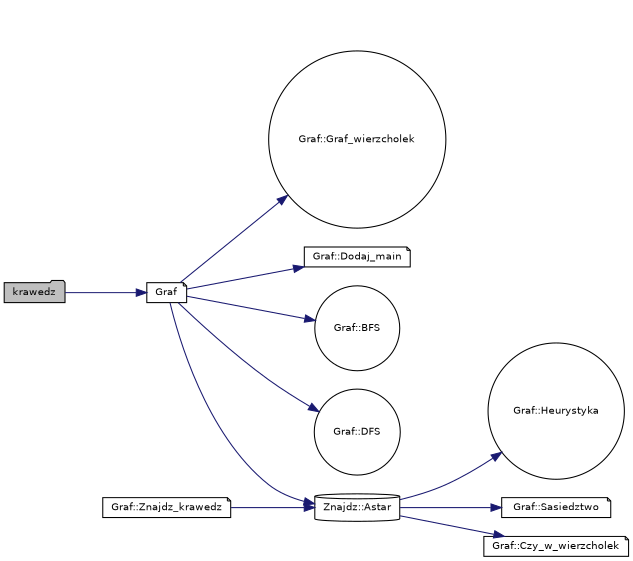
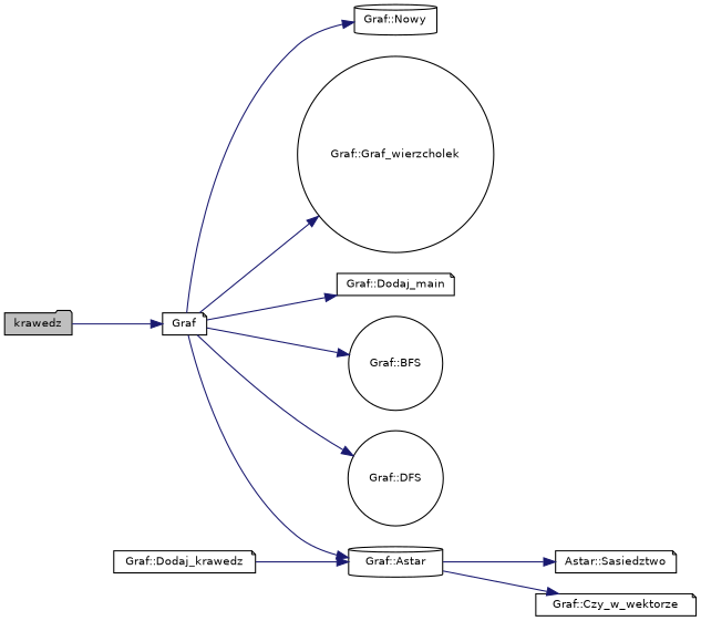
  digraph {
    rankdir=LR
    node [color=black fillcolor=white fontname=Helvetica fontsize=10 shape=note style=filled]
    edge [color=midnightblue fontname=Helvetica fontsize=10 labelfontname=Helvetica labelfontsize=10 style=solid]
    n1 [fillcolor=grey75 fontcolor=black height=0.2 label=krawedz shape=folder width=0.4]
    n2 [height=0.2 label=Graf width=0.4]
+   n3 [height=0.2 label="Graf::Nowy" shape=cylinder width=0.4]
    n4 [height=0.2 label="Graf::Graf_wierzcholek" shape=circle width=0.4]
    n5 [height=0.2 label="Graf::Dodaj_main" width=0.4]
-   n6 [height=0.2 label="Znajdz::Astar" shape=cylinder width=0.4]
+   n6 [height=0.2 label="Graf::Astar" shape=cylinder width=0.4]
    n7 [height=0.2 label="Graf::BFS" shape=circle width=0.4]
    n8 [height=0.2 label="Graf::DFS" shape=circle width=0.4]
-   n9 [height=0.2 label="Graf::Heurystyka" shape=circle width=0.4]
-   n10 [height=0.2 label="Graf::Sasiedztwo" width=0.4]
-   n11 [height=0.2 label="Graf::Czy_w_wierzcholek" width=0.4]
-   n12 [height=0.2 label="Graf::Znajdz_krawedz" width=0.4]
+   n10 [height=0.2 label="Astar::Sasiedztwo" width=0.4]
+   n11 [height=0.2 label="Graf::Czy_w_wektorze" width=0.4]
+   n12 [height=0.2 label="Graf::Dodaj_krawedz" width=0.4]
    n1 -> n2
+   n2 -> n3
    n2 -> n4
    n2 -> n5
    n2 -> n6
    n2 -> n7
    n2 -> n8
-   n6 -> n9
    n6 -> n10
    n6 -> n11
    n12 -> n6
  }
